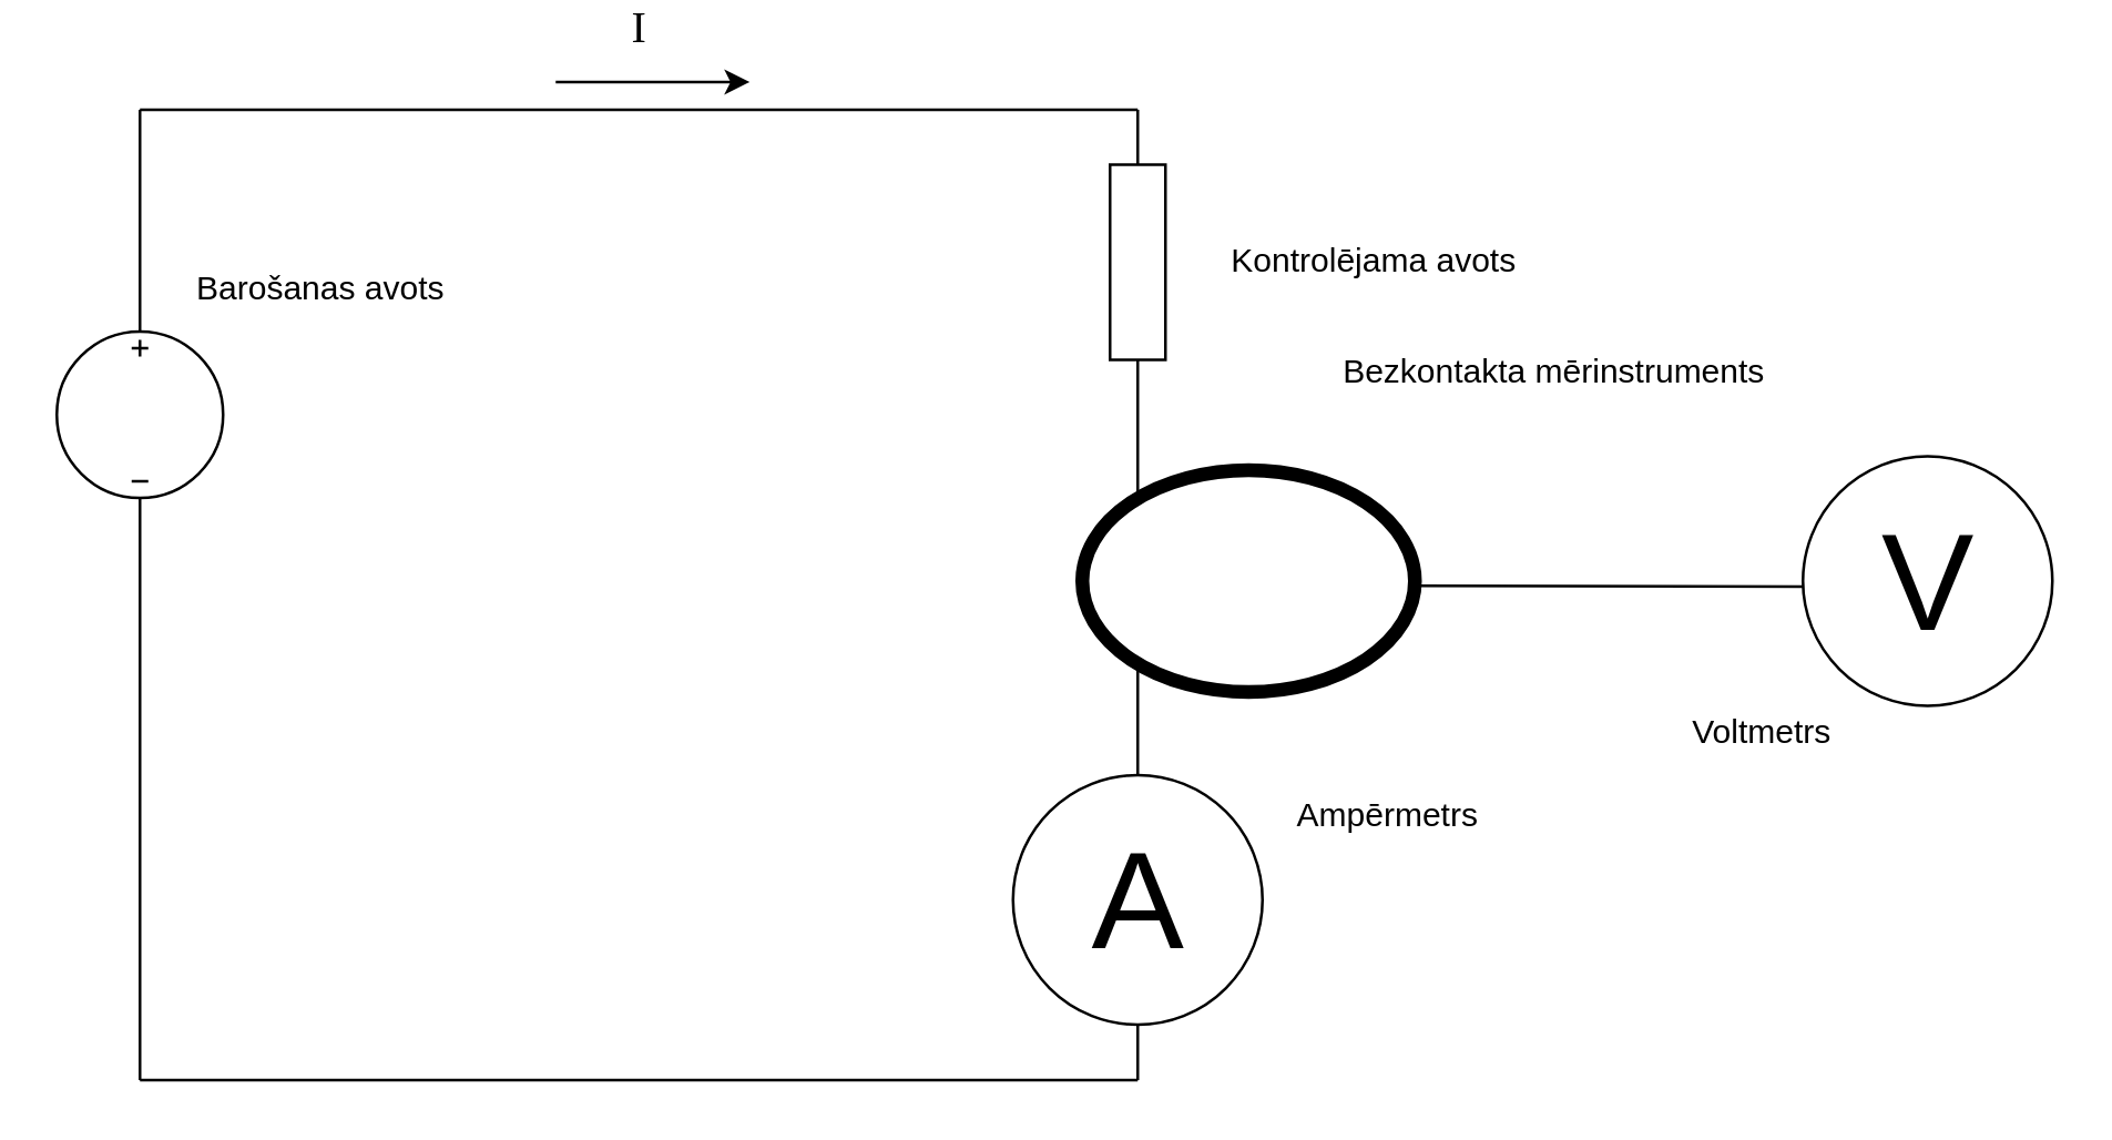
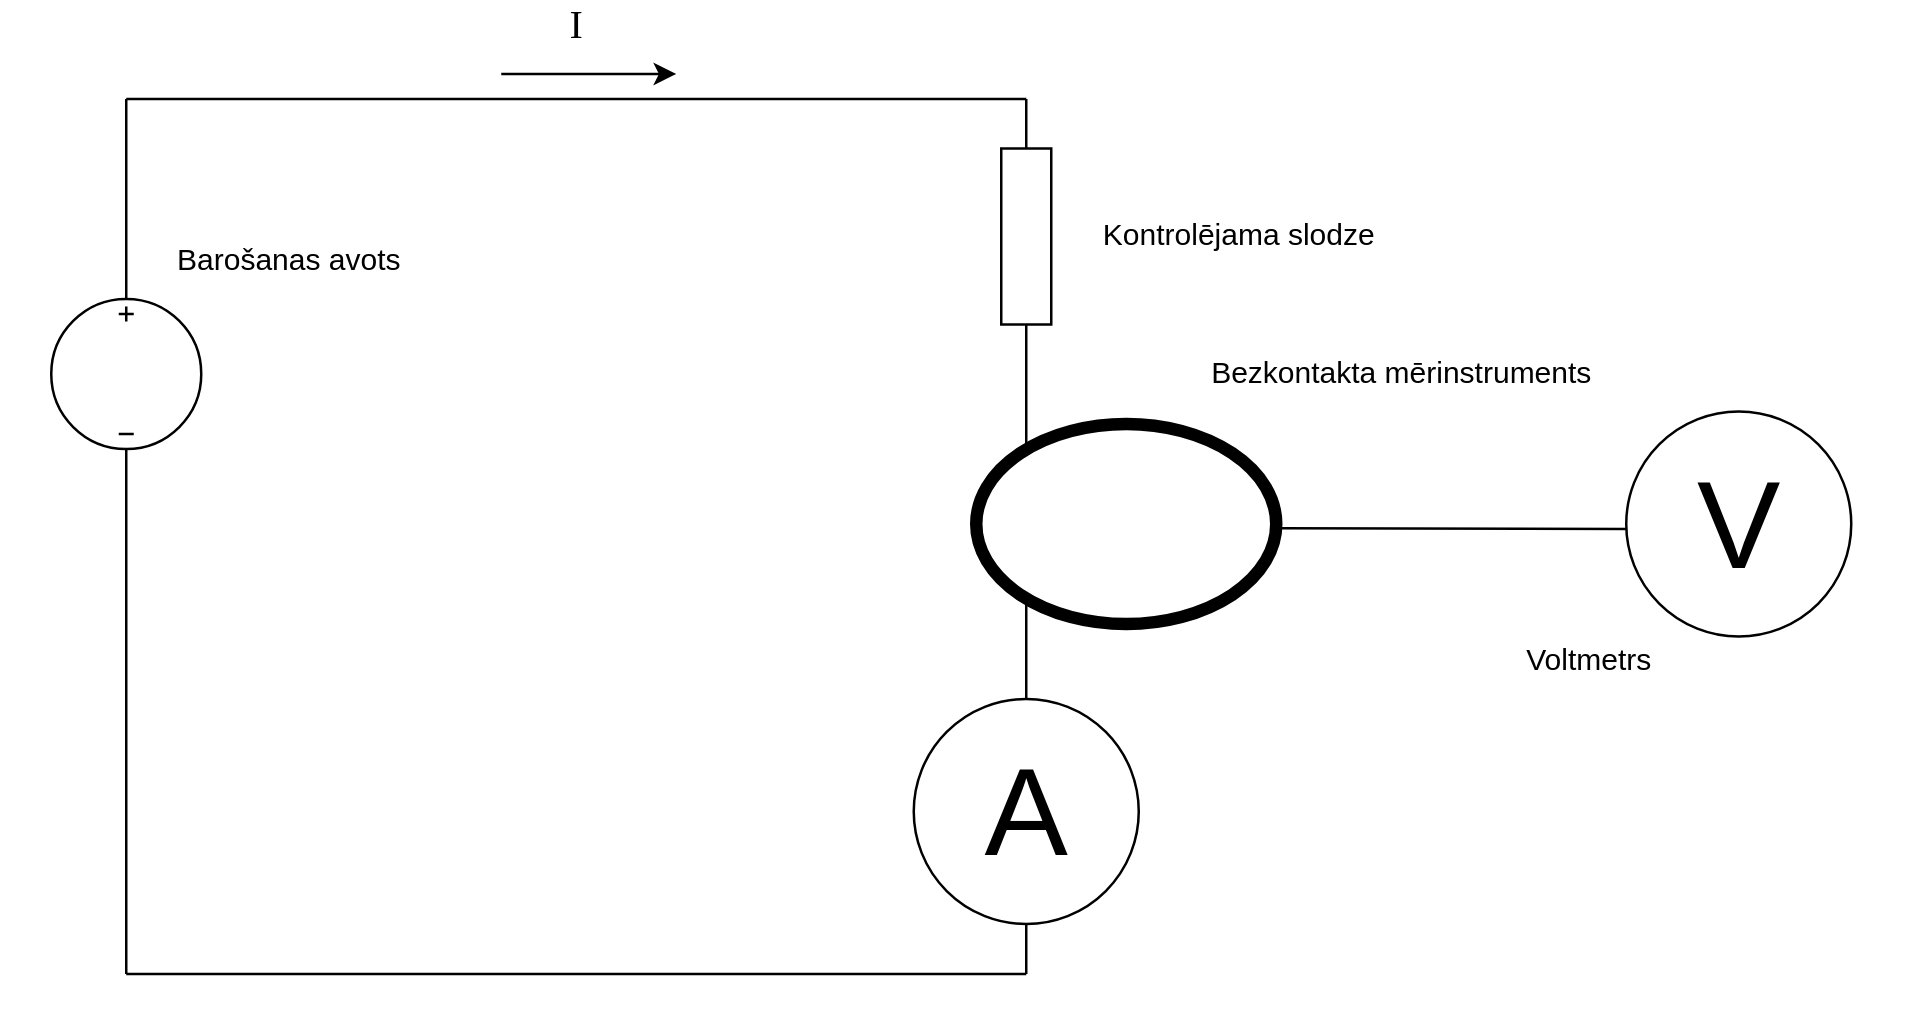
  <mxCell id="0" />
  <mxCell id="1" parent="0" />
  <mxCell id="2" value="I" style="endArrow=classic;html=1;labelBackgroundColor=none;strokeWidth=1;fontFamily=Verdana;fontSize=16" parent="1" edge="1"><mxGeometry x="-0.143" y="20" width="50" height="50" relative="1" as="geometry"><mxPoint x="200" y="20" as="sourcePoint" /><mxPoint x="270" y="20" as="targetPoint" /><mxPoint as="offset" /></mxGeometry></mxCell>
  <mxCell id="3" value="" style="pointerEvents=1;verticalLabelPosition=bottom;shadow=0;dashed=0;align=center;html=1;verticalAlign=top;shape=mxgraph.electrical.signal_sources.source;aspect=fixed;points=[[0.5,0,0],[1,0.5,0],[0.5,1,0],[0,0.5,0]];elSignalType=dc3;" vertex="1" parent="1"><mxGeometry x="20" y="110" width="60" height="60" as="geometry" /></mxCell>
  <mxCell id="4" value="A" style="verticalLabelPosition=middle;shadow=0;dashed=0;align=center;html=1;verticalAlign=middle;strokeWidth=1;shape=ellipse;aspect=fixed;fontSize=50;" vertex="1" parent="1"><mxGeometry x="365" y="270" width="90" height="90" as="geometry" /></mxCell>
  <mxCell id="5" value="" style="endArrow=none;html=1;rounded=0;exitX=0.5;exitY=0;exitDx=0;exitDy=0;entryX=0;entryY=0.5;entryDx=0;entryDy=0;entryPerimeter=0;" edge="1" parent="1" source="4" target="6"><mxGeometry width="50" height="50" relative="1" as="geometry"><mxPoint x="410" y="80" as="sourcePoint" /><mxPoint x="410" y="190" as="targetPoint" /></mxGeometry></mxCell>
  <mxCell id="6" value="" style="pointerEvents=1;verticalLabelPosition=bottom;shadow=0;dashed=0;align=center;html=1;verticalAlign=top;shape=mxgraph.electrical.resistors.resistor_1;rotation=-90;" vertex="1" parent="1"><mxGeometry x="355" y="75" width="110" height="20" as="geometry" /></mxCell>
  <mxCell id="7" value="" style="ellipse;whiteSpace=wrap;html=1;gradientColor=none;fillColor=default;strokeWidth=5;perimeterSpacing=12;" vertex="1" parent="1"><mxGeometry x="390" y="160" width="120" height="80" as="geometry" /></mxCell>
- <mxCell id="8" value="Kontrolējama avots" style="text;html=1;align=center;verticalAlign=middle;resizable=0;points=[];autosize=1;strokeColor=none;fillColor=none;" vertex="1" parent="1"><mxGeometry x="430" y="70" width="130" height="30" as="geometry" /></mxCell>
+ <mxCell id="8" value="Kontrolējama slodze" style="text;html=1;align=center;verticalAlign=middle;resizable=0;points=[];autosize=1;strokeColor=none;fillColor=none;" vertex="1" parent="1"><mxGeometry x="430" y="70" width="130" height="30" as="geometry" /></mxCell>
  <mxCell id="9" value="" style="endArrow=none;html=1;rounded=0;entryX=1;entryY=0.5;entryDx=0;entryDy=0;entryPerimeter=0;" edge="1" parent="1" target="6"><mxGeometry width="50" height="50" relative="1" as="geometry"><mxPoint x="50" y="30" as="sourcePoint" /><mxPoint x="460" y="110" as="targetPoint" /></mxGeometry></mxCell>
  <mxCell id="10" value="" style="endArrow=none;html=1;rounded=0;exitX=0.5;exitY=0;exitDx=0;exitDy=0;exitPerimeter=0;" edge="1" parent="1" source="3"><mxGeometry width="50" height="50" relative="1" as="geometry"><mxPoint x="410" y="160" as="sourcePoint" /><mxPoint x="50" y="30" as="targetPoint" /></mxGeometry></mxCell>
  <mxCell id="11" value="" style="endArrow=none;html=1;rounded=0;exitX=0.5;exitY=1;exitDx=0;exitDy=0;" edge="1" parent="1" source="4"><mxGeometry width="50" height="50" relative="1" as="geometry"><mxPoint x="370" y="140" as="sourcePoint" /><mxPoint x="410" y="380" as="targetPoint" /></mxGeometry></mxCell>
  <mxCell id="12" value="" style="endArrow=none;html=1;rounded=0;" edge="1" parent="1"><mxGeometry width="50" height="50" relative="1" as="geometry"><mxPoint x="410" y="380" as="sourcePoint" /><mxPoint x="50" y="380" as="targetPoint" /></mxGeometry></mxCell>
  <mxCell id="13" value="" style="endArrow=none;html=1;rounded=0;entryX=0.5;entryY=1;entryDx=0;entryDy=0;entryPerimeter=0;" edge="1" parent="1" target="3"><mxGeometry width="50" height="50" relative="1" as="geometry"><mxPoint x="50" y="380" as="sourcePoint" /><mxPoint x="420" y="90" as="targetPoint" /></mxGeometry></mxCell>
  <mxCell id="14" value="Barošanas avots" style="text;html=1;align=center;verticalAlign=middle;resizable=0;points=[];autosize=1;strokeColor=none;fillColor=none;" vertex="1" parent="1"><mxGeometry x="60" y="80" width="110" height="30" as="geometry" /></mxCell>
- <mxCell id="15" value="Bezkontakta mērinstruments" style="text;html=1;align=center;verticalAlign=middle;resizable=0;points=[];autosize=1;strokeColor=none;fillColor=none;" vertex="1" parent="1"><mxGeometry x="470" y="110" width="180" height="30" as="geometry" /></mxCell>
- <mxCell id="16" value="Ampērmetrs" style="text;html=1;align=center;verticalAlign=middle;resizable=0;points=[];autosize=1;strokeColor=none;fillColor=none;" vertex="1" parent="1"><mxGeometry x="455" y="270" width="90" height="30" as="geometry" /></mxCell>
+ <mxCell id="15" value="Bezkontakta mērinstruments" style="text;html=1;align=center;verticalAlign=middle;resizable=0;points=[];autosize=1;strokeColor=none;fillColor=none;" vertex="1" parent="1"><mxGeometry x="470" y="125" width="180" height="30" as="geometry" /></mxCell>
  <mxCell id="17" value="" style="endArrow=none;html=1;rounded=0;exitX=0.922;exitY=0.516;exitDx=0;exitDy=0;exitPerimeter=0;" edge="1" parent="1" source="7"><mxGeometry width="50" height="50" relative="1" as="geometry"><mxPoint x="250" y="120" as="sourcePoint" /><mxPoint x="651.143" y="202" as="targetPoint" /></mxGeometry></mxCell>
  <mxCell id="18" value="V" style="verticalLabelPosition=middle;shadow=0;dashed=0;align=center;html=1;verticalAlign=middle;strokeWidth=1;shape=ellipse;aspect=fixed;fontSize=50;fillColor=default;gradientColor=none;" vertex="1" parent="1"><mxGeometry x="650" y="155" width="90" height="90" as="geometry" /></mxCell>
  <mxCell id="19" value="Voltmetrs" style="text;html=1;align=center;verticalAlign=middle;resizable=0;points=[];autosize=1;strokeColor=none;fillColor=none;" vertex="1" parent="1"><mxGeometry x="600" y="240" width="70" height="30" as="geometry" /></mxCell>
